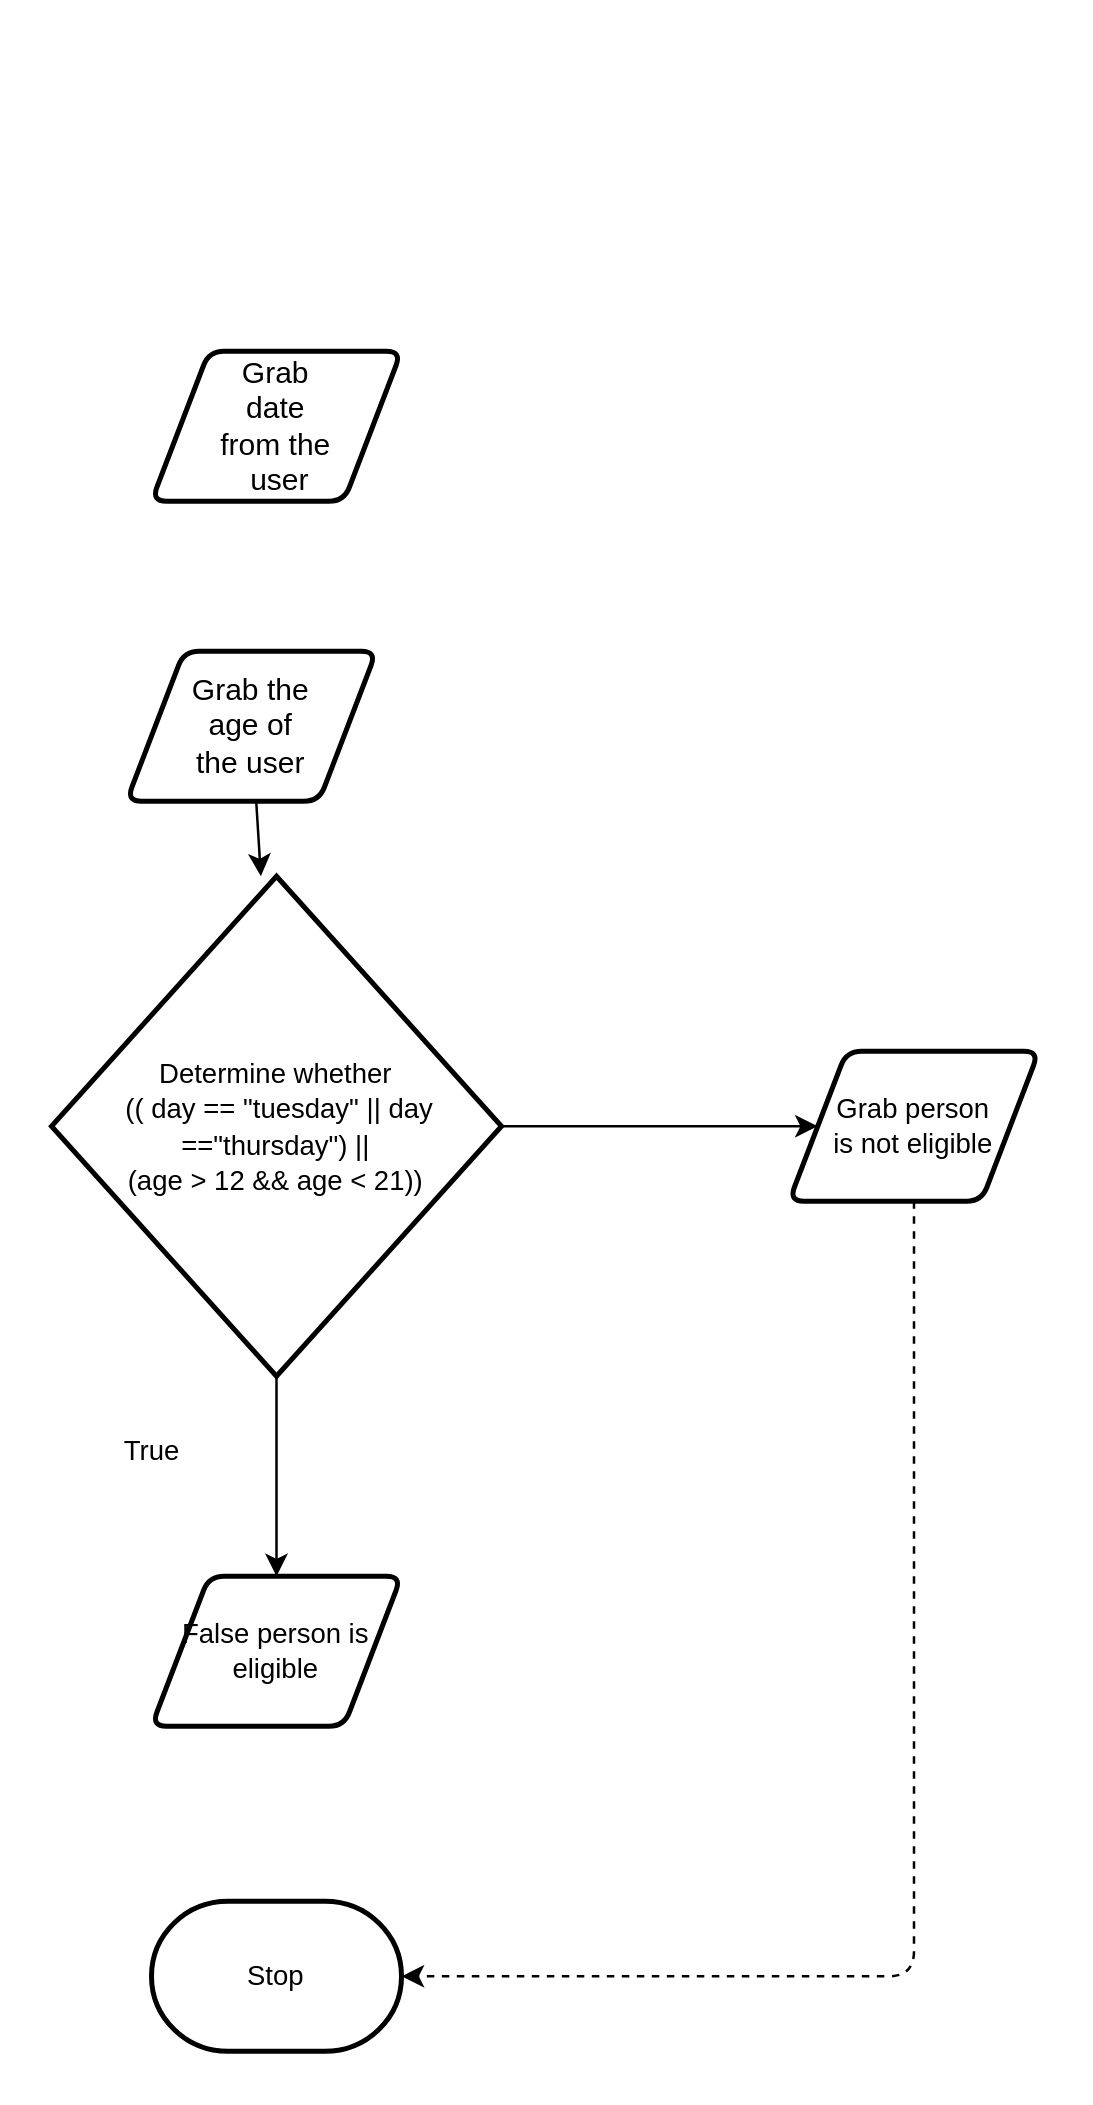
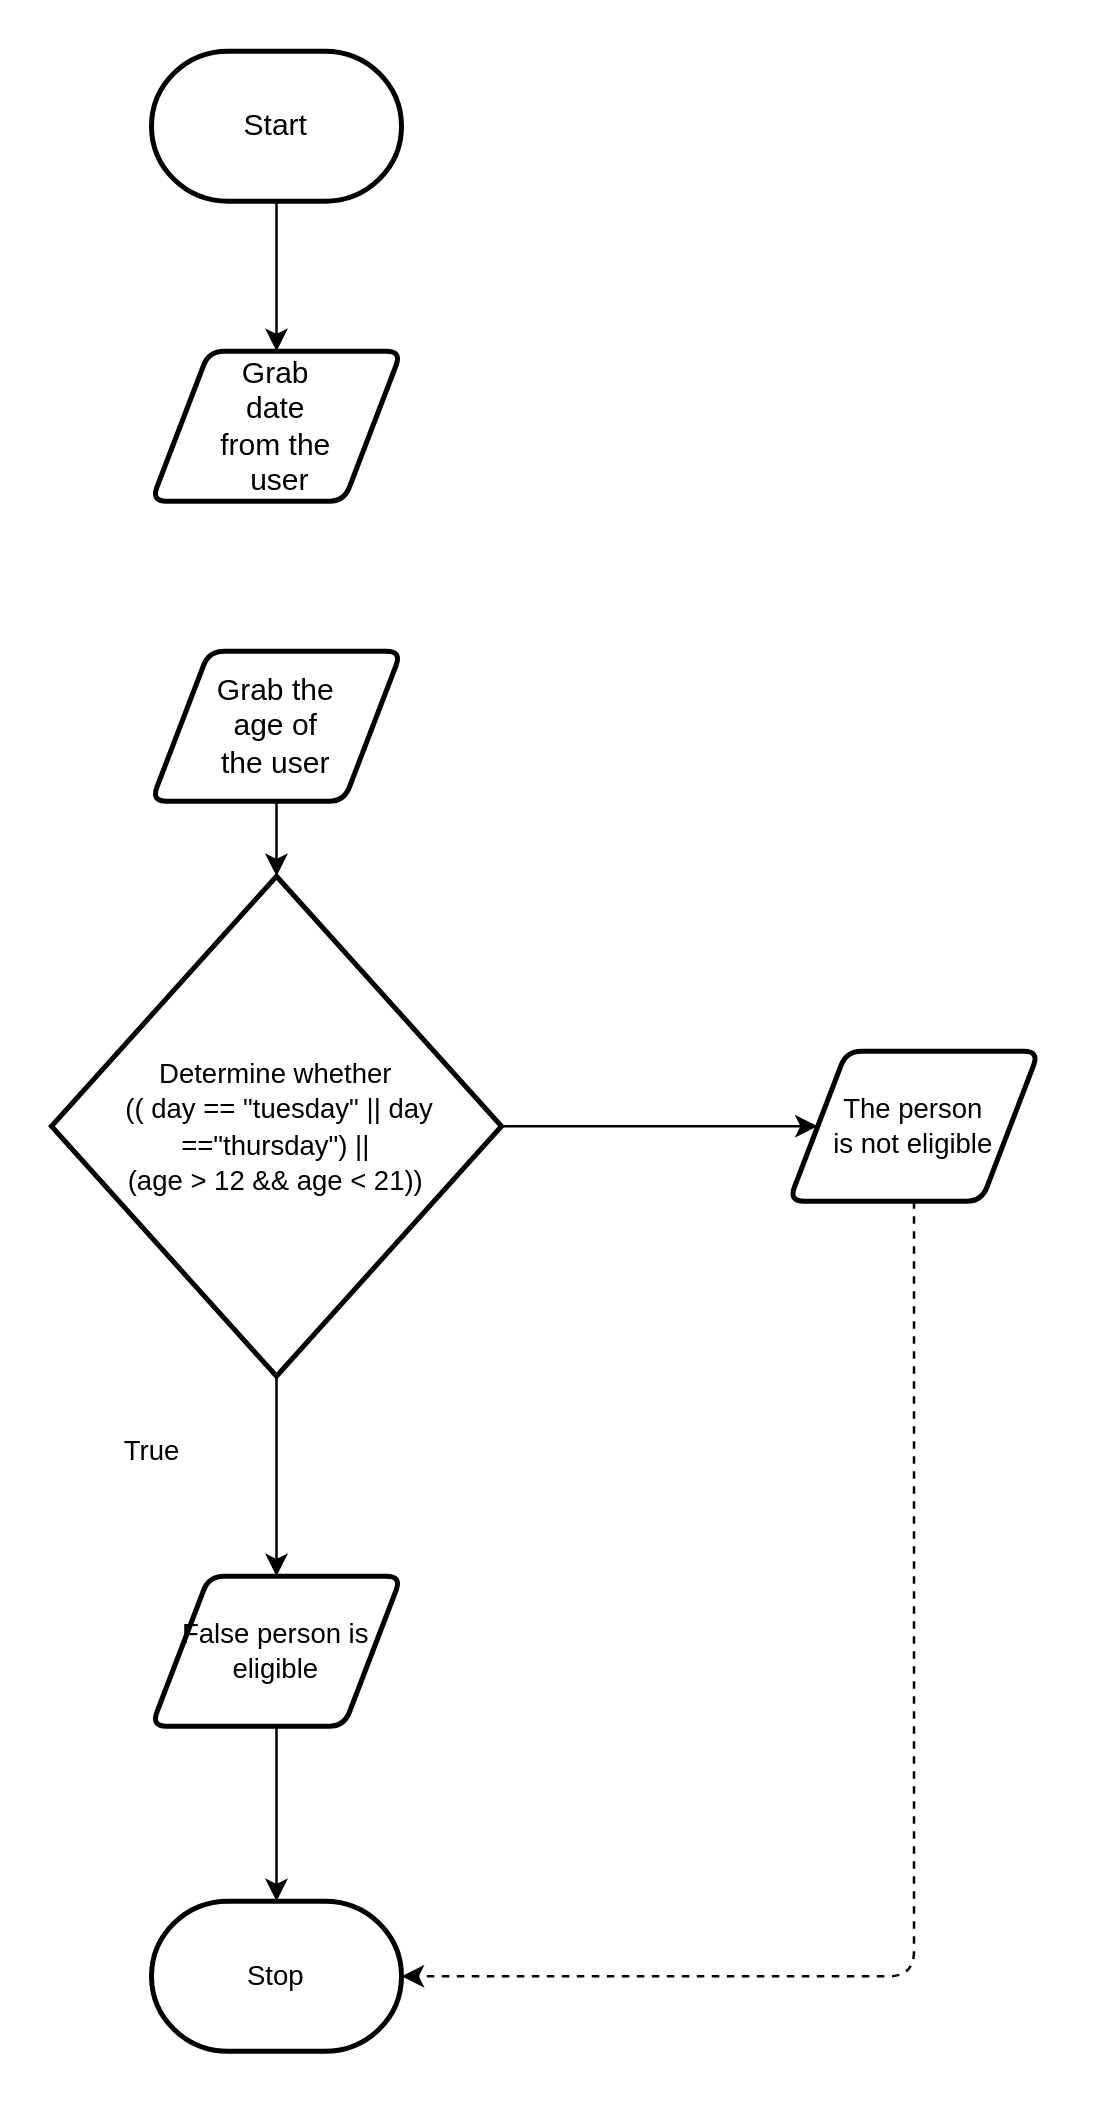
  <mxCell id="0" />
  <mxCell id="1" parent="0" />
+ <mxCell id="2" style="edgeStyle=none;html=1;entryX=0.5;entryY=0;entryDx=0;entryDy=0;" edge="1" parent="1" source="3" target="4"><mxGeometry relative="1" as="geometry" /></mxCell>
+ <mxCell id="3" value="Start" style="strokeWidth=2;html=1;shape=mxgraph.flowchart.terminator;whiteSpace=wrap;" vertex="1" parent="1"><mxGeometry x="60" y="20" width="100" height="60" as="geometry" /></mxCell>
  <mxCell id="4" value="Grab &lt;br&gt;date &lt;br&gt;from the&lt;br&gt;&amp;nbsp;user" style="shape=parallelogram;html=1;strokeWidth=2;perimeter=parallelogramPerimeter;whiteSpace=wrap;rounded=1;arcSize=12;size=0.23;" vertex="1" parent="1"><mxGeometry x="60" y="140" width="100" height="60" as="geometry" /></mxCell>
  <mxCell id="5" style="edgeStyle=none;html=1;fontSize=11;" edge="1" parent="1" source="6" target="9"><mxGeometry relative="1" as="geometry" /></mxCell>
- <mxCell id="6" value="Grab the &lt;br&gt;age of &lt;br&gt;the user" style="shape=parallelogram;html=1;strokeWidth=2;perimeter=parallelogramPerimeter;whiteSpace=wrap;rounded=1;arcSize=12;size=0.23;" vertex="1" parent="1"><mxGeometry x="50" y="260" width="100" height="60" as="geometry" /></mxCell>
+ <mxCell id="6" value="Grab the &lt;br&gt;age of &lt;br&gt;the user" style="shape=parallelogram;html=1;strokeWidth=2;perimeter=parallelogramPerimeter;whiteSpace=wrap;rounded=1;arcSize=12;size=0.23;" vertex="1" parent="1"><mxGeometry x="60" y="260" width="100" height="60" as="geometry" /></mxCell>
  <mxCell id="7" style="edgeStyle=none;html=1;entryX=0;entryY=0.5;entryDx=0;entryDy=0;fontSize=11;" edge="1" parent="1" source="9" target="11"><mxGeometry relative="1" as="geometry" /></mxCell>
  <mxCell id="8" style="edgeStyle=none;html=1;entryX=0.5;entryY=0;entryDx=0;entryDy=0;fontSize=11;" edge="1" parent="1" source="9" target="13"><mxGeometry relative="1" as="geometry" /></mxCell>
  <mxCell id="9" value="&lt;font style=&quot;font-size: 11px&quot;&gt;Determine whether&lt;br&gt;&lt;font style=&quot;font-size: 11px&quot;&gt;&amp;nbsp;(( day == &quot;tuesday&quot; || day ==&quot;thursday&quot;) || &lt;br&gt;(age &amp;gt; 12 &amp;amp;&amp;amp; age &amp;lt; 21))&lt;/font&gt;&lt;/font&gt;" style="strokeWidth=2;html=1;shape=mxgraph.flowchart.decision;whiteSpace=wrap;" vertex="1" parent="1"><mxGeometry x="20" y="350" width="180" height="200" as="geometry" /></mxCell>
  <mxCell id="10" style="edgeStyle=none;html=1;entryX=1;entryY=0.5;entryDx=0;entryDy=0;entryPerimeter=0;fontSize=11;dashed=1;" edge="1" parent="1" source="11" target="15"><mxGeometry relative="1" as="geometry"><Array as="points"><mxPoint x="365" y="790" /></Array></mxGeometry></mxCell>
- <mxCell id="11" value="Grab person &lt;br&gt;is not eligible" style="shape=parallelogram;html=1;strokeWidth=2;perimeter=parallelogramPerimeter;whiteSpace=wrap;rounded=1;arcSize=12;size=0.23;fontSize=11;" vertex="1" parent="1"><mxGeometry x="315" y="420" width="100" height="60" as="geometry" /></mxCell>
+ <mxCell id="11" value="The person &lt;br&gt;is not eligible" style="shape=parallelogram;html=1;strokeWidth=2;perimeter=parallelogramPerimeter;whiteSpace=wrap;rounded=1;arcSize=12;size=0.23;fontSize=11;" vertex="1" parent="1"><mxGeometry x="315" y="420" width="100" height="60" as="geometry" /></mxCell>
+ <mxCell id="12" style="edgeStyle=none;html=1;fontSize=11;" edge="1" parent="1" source="13" target="15"><mxGeometry relative="1" as="geometry" /></mxCell>
  <mxCell id="13" value="False person is eligible" style="shape=parallelogram;html=1;strokeWidth=2;perimeter=parallelogramPerimeter;whiteSpace=wrap;rounded=1;arcSize=12;size=0.23;fontSize=11;" vertex="1" parent="1"><mxGeometry x="60" y="630" width="100" height="60" as="geometry" /></mxCell>
  <mxCell id="14" value="True" style="text;html=1;align=center;verticalAlign=middle;resizable=0;points=[];autosize=1;strokeColor=none;fillColor=none;fontSize=11;" vertex="1" parent="1"><mxGeometry x="40" y="570" width="40" height="20" as="geometry" /></mxCell>
  <mxCell id="15" value="Stop" style="strokeWidth=2;html=1;shape=mxgraph.flowchart.terminator;whiteSpace=wrap;fontSize=11;" vertex="1" parent="1"><mxGeometry x="60" y="760" width="100" height="60" as="geometry" /></mxCell>
